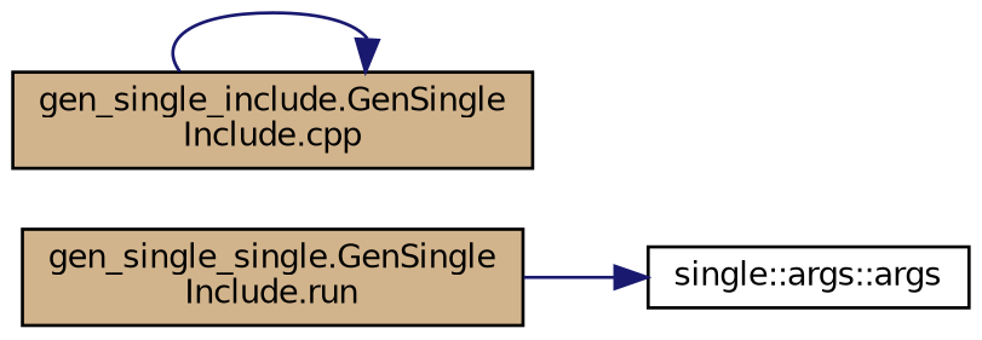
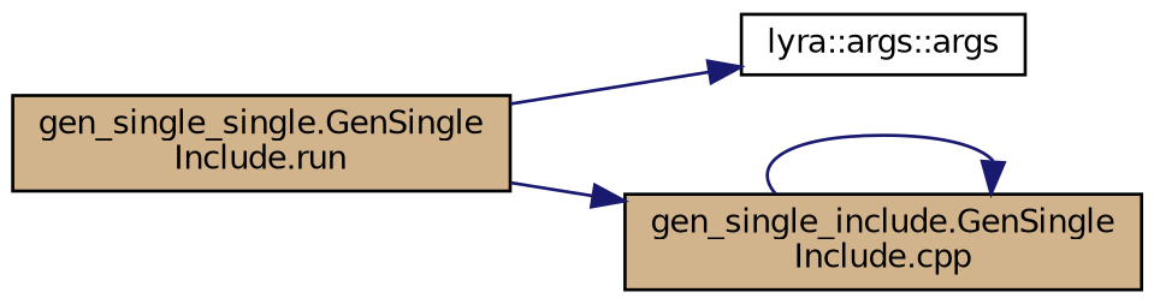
  digraph {
    rankdir=LR
    node [color=black fillcolor=tan fontname=Helvetica fontsize=10 shape=record style=filled]
    edge [color=midnightblue fontname=Helvetica fontsize=10 labelfontname=Helvetica labelfontsize=10 style=solid]
    n1 [fontcolor=black height=0.2 label="gen_single_single.GenSingle\lInclude.run" width=0.4]
-   n2 [fillcolor=white height=0.2 label="single::args::args" width=0.4]
+   n2 [fillcolor=white height=0.2 label="lyra::args::args" width=0.4]
    n3 [height=0.2 label="gen_single_include.GenSingle\lInclude.cpp" width=0.4]
    n1 -> n2
+   n1 -> n3
    n3 -> n3
  }
